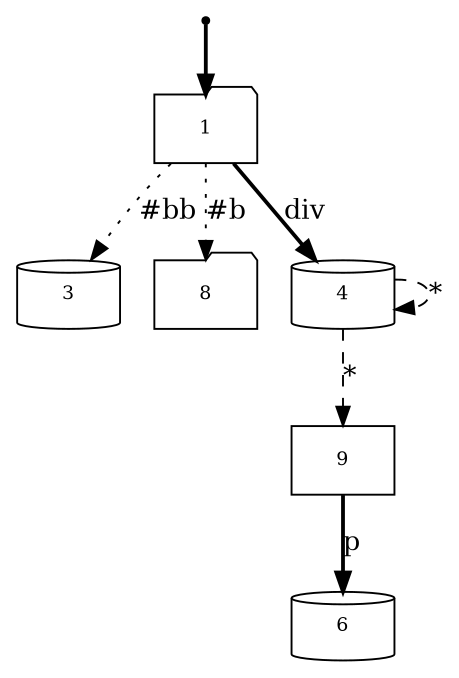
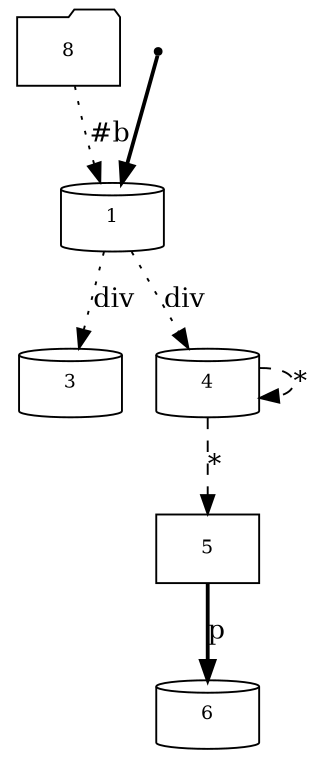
  digraph {
    rankdir=TB
    node [fontsize=10 shape=cylinder]
    edge [style=bold]
    n1 [label=3]
    n2 [label=6]
    n3 [label=8 shape=folder]
    __start [shape=point]
-   n5 [label=1 shape=folder]
+   n5 [label=1]
    n6 [label=4]
-   n7 [label=9 shape=box]
+   n7 [label=5 shape=box]
    subgraph sub_1 {
      n1
      n2
      n3
    }
    __start -> n5
-   n5 -> n1 [label="#bb" style=dotted]
-   n5 -> n3 [label="#b" style=dotted]
-   n5 -> n6 [label=div]
+   n5 -> n1 [label=div style=dotted]
+   n3 -> n5 [label="#b" style=dotted]
+   n5 -> n6 [label=div style=dotted]
    n6 -> n6 [label="*" style=dashed]
    n6 -> n7 [label="*" style=dashed]
    n7 -> n2 [label=p]
  }
